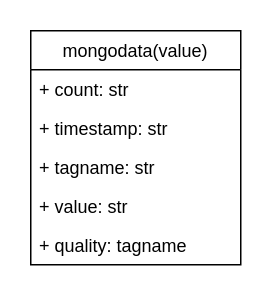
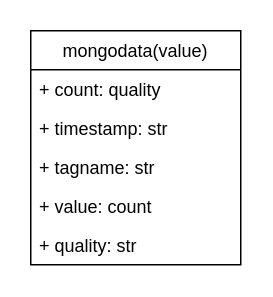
  <mxCell id="0" />
  <mxCell id="1" parent="0" />
  <mxCell id="2" value="mongodata(value)" style="swimlane;fontStyle=0;childLayout=stackLayout;horizontal=1;startSize=26;fillColor=none;horizontalStack=0;resizeParent=1;resizeParentMax=0;resizeLast=0;collapsible=1;marginBottom=0;" vertex="1" parent="1"><mxGeometry x="20" y="20" width="140" height="156" as="geometry" /></mxCell>
- <mxCell id="3" value="+ count: str" style="text;strokeColor=none;fillColor=none;align=left;verticalAlign=top;spacingLeft=4;spacingRight=4;overflow=hidden;rotatable=0;points=[[0,0.5],[1,0.5]];portConstraint=eastwest;" vertex="1" parent="2"><mxGeometry y="26" width="140" height="26" as="geometry" /></mxCell>
+ <mxCell id="3" value="+ count: quality" style="text;strokeColor=none;fillColor=none;align=left;verticalAlign=top;spacingLeft=4;spacingRight=4;overflow=hidden;rotatable=0;points=[[0,0.5],[1,0.5]];portConstraint=eastwest;" vertex="1" parent="2"><mxGeometry y="26" width="140" height="26" as="geometry" /></mxCell>
  <mxCell id="4" value="+ timestamp: str" style="text;strokeColor=none;fillColor=none;align=left;verticalAlign=top;spacingLeft=4;spacingRight=4;overflow=hidden;rotatable=0;points=[[0,0.5],[1,0.5]];portConstraint=eastwest;" vertex="1" parent="2"><mxGeometry y="52" width="140" height="26" as="geometry" /></mxCell>
  <mxCell id="5" value="+ tagname: str" style="text;strokeColor=none;fillColor=none;align=left;verticalAlign=top;spacingLeft=4;spacingRight=4;overflow=hidden;rotatable=0;points=[[0,0.5],[1,0.5]];portConstraint=eastwest;" vertex="1" parent="2"><mxGeometry y="78" width="140" height="26" as="geometry" /></mxCell>
- <mxCell id="6" value="+ value: str" style="text;strokeColor=none;fillColor=none;align=left;verticalAlign=top;spacingLeft=4;spacingRight=4;overflow=hidden;rotatable=0;points=[[0,0.5],[1,0.5]];portConstraint=eastwest;" vertex="1" parent="2"><mxGeometry y="104" width="140" height="26" as="geometry" /></mxCell>
- <mxCell id="7" value="+ quality: tagname" style="text;strokeColor=none;fillColor=none;align=left;verticalAlign=top;spacingLeft=4;spacingRight=4;overflow=hidden;rotatable=0;points=[[0,0.5],[1,0.5]];portConstraint=eastwest;" vertex="1" parent="2"><mxGeometry y="130" width="140" height="26" as="geometry" /></mxCell>
+ <mxCell id="6" value="+ value: count" style="text;strokeColor=none;fillColor=none;align=left;verticalAlign=top;spacingLeft=4;spacingRight=4;overflow=hidden;rotatable=0;points=[[0,0.5],[1,0.5]];portConstraint=eastwest;" vertex="1" parent="2"><mxGeometry y="104" width="140" height="26" as="geometry" /></mxCell>
+ <mxCell id="7" value="+ quality: str" style="text;strokeColor=none;fillColor=none;align=left;verticalAlign=top;spacingLeft=4;spacingRight=4;overflow=hidden;rotatable=0;points=[[0,0.5],[1,0.5]];portConstraint=eastwest;" vertex="1" parent="2"><mxGeometry y="130" width="140" height="26" as="geometry" /></mxCell>
